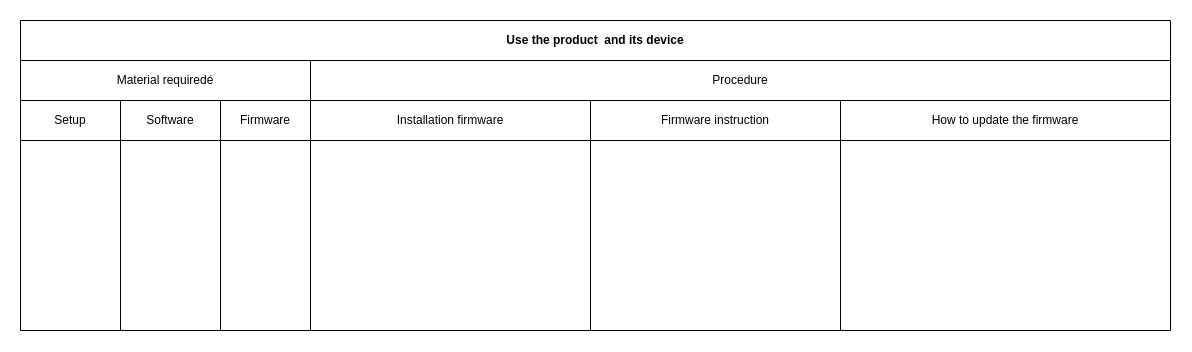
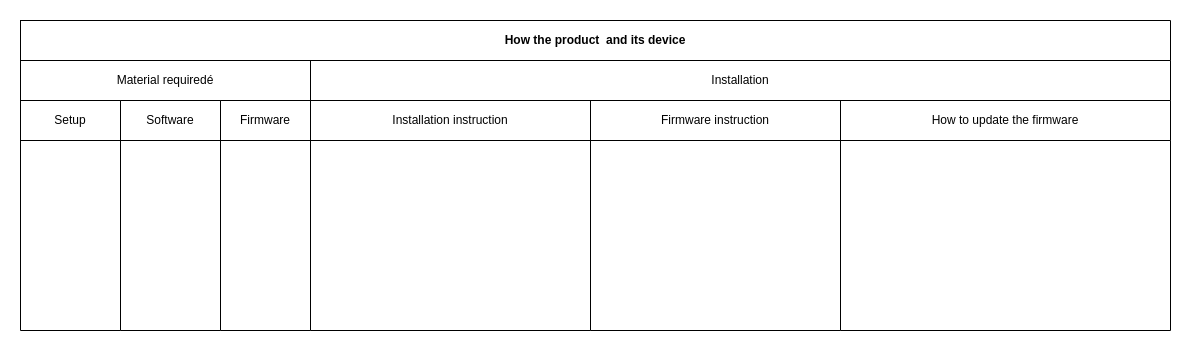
  <mxCell id="0" />
  <mxCell id="1" parent="0" />
  <mxCell id="2" value="" style="shape=table;startSize=0;container=1;collapsible=0;childLayout=tableLayout;" parent="1" vertex="1"><mxGeometry x="20" y="20" width="1150" height="40" as="geometry" /></mxCell>
  <mxCell id="3" value="" style="shape=partialRectangle;collapsible=0;dropTarget=0;pointerEvents=0;fillColor=none;top=0;left=0;bottom=0;right=0;points=[[0,0.5],[1,0.5]];portConstraint=eastwest;" parent="2" vertex="1"><mxGeometry width="1150" height="40" as="geometry" /></mxCell>
- <mxCell id="4" value="&lt;b&gt;Use the product&amp;nbsp; and its device&lt;/b&gt;" style="shape=partialRectangle;html=1;whiteSpace=wrap;connectable=0;overflow=hidden;fillColor=none;top=0;left=0;bottom=0;right=0;pointerEvents=1;" parent="3" vertex="1"><mxGeometry width="1150" height="40" as="geometry" /></mxCell>
+ <mxCell id="4" value="&lt;b&gt;How the product&amp;nbsp; and its device&lt;/b&gt;" style="shape=partialRectangle;html=1;whiteSpace=wrap;connectable=0;overflow=hidden;fillColor=none;top=0;left=0;bottom=0;right=0;pointerEvents=1;" parent="3" vertex="1"><mxGeometry width="1150" height="40" as="geometry" /></mxCell>
  <mxCell id="5" value="" style="shape=table;startSize=0;container=1;collapsible=0;childLayout=tableLayout;" parent="1" vertex="1"><mxGeometry x="20" y="60" width="290" height="40" as="geometry" /></mxCell>
  <mxCell id="6" value="" style="shape=partialRectangle;collapsible=0;dropTarget=0;pointerEvents=0;fillColor=none;top=0;left=0;bottom=0;right=0;points=[[0,0.5],[1,0.5]];portConstraint=eastwest;" parent="5" vertex="1"><mxGeometry width="290" height="40" as="geometry" /></mxCell>
  <mxCell id="7" value="Material requiredé" style="shape=partialRectangle;html=1;whiteSpace=wrap;connectable=0;overflow=hidden;fillColor=none;top=0;left=0;bottom=0;right=0;pointerEvents=1;" parent="6" vertex="1"><mxGeometry width="290" height="40" as="geometry" /></mxCell>
  <mxCell id="8" value="" style="shape=table;startSize=0;container=1;collapsible=0;childLayout=tableLayout;" parent="1" vertex="1"><mxGeometry x="220" y="100" width="90" height="40" as="geometry" /></mxCell>
  <mxCell id="9" value="" style="shape=partialRectangle;collapsible=0;dropTarget=0;pointerEvents=0;fillColor=none;top=0;left=0;bottom=0;right=0;points=[[0,0.5],[1,0.5]];portConstraint=eastwest;" parent="8" vertex="1"><mxGeometry width="90" height="40" as="geometry" /></mxCell>
  <mxCell id="10" value="Firmware" style="shape=partialRectangle;html=1;whiteSpace=wrap;connectable=0;overflow=hidden;fillColor=none;top=0;left=0;bottom=0;right=0;pointerEvents=1;" parent="9" vertex="1"><mxGeometry width="90" height="40" as="geometry" /></mxCell>
  <mxCell id="11" value="" style="shape=table;startSize=0;container=1;collapsible=0;childLayout=tableLayout;" parent="1" vertex="1"><mxGeometry x="120" y="100" width="100" height="40" as="geometry" /></mxCell>
  <mxCell id="12" value="" style="shape=partialRectangle;collapsible=0;dropTarget=0;pointerEvents=0;fillColor=none;top=0;left=0;bottom=0;right=0;points=[[0,0.5],[1,0.5]];portConstraint=eastwest;" parent="11" vertex="1"><mxGeometry width="100" height="40" as="geometry" /></mxCell>
  <mxCell id="13" value="Software" style="shape=partialRectangle;html=1;whiteSpace=wrap;connectable=0;overflow=hidden;fillColor=none;top=0;left=0;bottom=0;right=0;pointerEvents=1;" parent="12" vertex="1"><mxGeometry width="100" height="40" as="geometry" /></mxCell>
  <mxCell id="14" value="" style="shape=table;startSize=0;container=1;collapsible=0;childLayout=tableLayout;" parent="1" vertex="1"><mxGeometry x="20" y="100" width="100" height="40" as="geometry" /></mxCell>
  <mxCell id="15" value="" style="shape=partialRectangle;collapsible=0;dropTarget=0;pointerEvents=0;fillColor=none;top=0;left=0;bottom=0;right=0;points=[[0,0.5],[1,0.5]];portConstraint=eastwest;" parent="14" vertex="1"><mxGeometry width="100" height="40" as="geometry" /></mxCell>
  <mxCell id="16" value="Setup" style="shape=partialRectangle;html=1;whiteSpace=wrap;connectable=0;overflow=hidden;fillColor=none;top=0;left=0;bottom=0;right=0;pointerEvents=1;" parent="15" vertex="1"><mxGeometry width="100" height="40" as="geometry" /></mxCell>
  <mxCell id="17" value="" style="shape=table;startSize=0;container=1;collapsible=0;childLayout=tableLayout;" parent="1" vertex="1"><mxGeometry x="310" y="60" width="860" height="40" as="geometry" /></mxCell>
  <mxCell id="18" value="" style="shape=partialRectangle;collapsible=0;dropTarget=0;pointerEvents=0;fillColor=none;top=0;left=0;bottom=0;right=0;points=[[0,0.5],[1,0.5]];portConstraint=eastwest;" parent="17" vertex="1"><mxGeometry width="860" height="40" as="geometry" /></mxCell>
- <mxCell id="19" value="Procedure" style="shape=partialRectangle;html=1;whiteSpace=wrap;connectable=0;overflow=hidden;fillColor=none;top=0;left=0;bottom=0;right=0;pointerEvents=1;" parent="18" vertex="1"><mxGeometry width="860" height="40" as="geometry" /></mxCell>
+ <mxCell id="19" value="Installation" style="shape=partialRectangle;html=1;whiteSpace=wrap;connectable=0;overflow=hidden;fillColor=none;top=0;left=0;bottom=0;right=0;pointerEvents=1;" parent="18" vertex="1"><mxGeometry width="860" height="40" as="geometry" /></mxCell>
  <mxCell id="20" value="" style="shape=table;startSize=0;container=1;collapsible=0;childLayout=tableLayout;" parent="1" vertex="1"><mxGeometry x="310" y="100" width="280" height="40" as="geometry" /></mxCell>
  <mxCell id="21" value="" style="shape=partialRectangle;collapsible=0;dropTarget=0;pointerEvents=0;fillColor=none;top=0;left=0;bottom=0;right=0;points=[[0,0.5],[1,0.5]];portConstraint=eastwest;" parent="20" vertex="1"><mxGeometry width="280" height="40" as="geometry" /></mxCell>
- <mxCell id="22" value="Installation firmware" style="shape=partialRectangle;html=1;whiteSpace=wrap;connectable=0;overflow=hidden;fillColor=none;top=0;left=0;bottom=0;right=0;pointerEvents=1;" parent="21" vertex="1"><mxGeometry width="280" height="40" as="geometry" /></mxCell>
+ <mxCell id="22" value="Installation instruction" style="shape=partialRectangle;html=1;whiteSpace=wrap;connectable=0;overflow=hidden;fillColor=none;top=0;left=0;bottom=0;right=0;pointerEvents=1;" parent="21" vertex="1"><mxGeometry width="280" height="40" as="geometry" /></mxCell>
  <mxCell id="23" value="" style="shape=table;startSize=0;container=1;collapsible=0;childLayout=tableLayout;" parent="1" vertex="1"><mxGeometry x="590" y="100" width="250" height="40" as="geometry" /></mxCell>
  <mxCell id="24" value="" style="shape=partialRectangle;collapsible=0;dropTarget=0;pointerEvents=0;fillColor=none;top=0;left=0;bottom=0;right=0;points=[[0,0.5],[1,0.5]];portConstraint=eastwest;" parent="23" vertex="1"><mxGeometry width="250" height="40" as="geometry" /></mxCell>
  <mxCell id="25" value="Firmware instruction" style="shape=partialRectangle;html=1;whiteSpace=wrap;connectable=0;overflow=hidden;fillColor=none;top=0;left=0;bottom=0;right=0;pointerEvents=1;" parent="24" vertex="1"><mxGeometry width="250" height="40" as="geometry" /></mxCell>
  <mxCell id="26" value="" style="shape=table;startSize=0;container=1;collapsible=0;childLayout=tableLayout;" parent="1" vertex="1"><mxGeometry x="840" y="100" width="330" height="40" as="geometry" /></mxCell>
  <mxCell id="27" value="" style="shape=partialRectangle;collapsible=0;dropTarget=0;pointerEvents=0;fillColor=none;top=0;left=0;bottom=0;right=0;points=[[0,0.5],[1,0.5]];portConstraint=eastwest;" parent="26" vertex="1"><mxGeometry width="330" height="40" as="geometry" /></mxCell>
  <mxCell id="28" value="How to update the firmware" style="shape=partialRectangle;html=1;whiteSpace=wrap;connectable=0;overflow=hidden;fillColor=none;top=0;left=0;bottom=0;right=0;pointerEvents=1;" parent="27" vertex="1"><mxGeometry width="330" height="40" as="geometry" /></mxCell>
  <mxCell id="29" value="" style="shape=table;startSize=0;container=1;collapsible=0;childLayout=tableLayout;" parent="1" vertex="1"><mxGeometry x="20" y="140" width="100" height="190" as="geometry" /></mxCell>
  <mxCell id="30" value="" style="shape=partialRectangle;collapsible=0;dropTarget=0;pointerEvents=0;fillColor=none;top=0;left=0;bottom=0;right=0;points=[[0,0.5],[1,0.5]];portConstraint=eastwest;" parent="29" vertex="1"><mxGeometry width="100" height="190" as="geometry" /></mxCell>
  <mxCell id="31" value="" style="shape=partialRectangle;html=1;whiteSpace=wrap;connectable=0;overflow=hidden;fillColor=none;top=0;left=0;bottom=0;right=0;pointerEvents=1;" parent="30" vertex="1"><mxGeometry width="100" height="190" as="geometry" /></mxCell>
  <mxCell id="32" value="" style="shape=table;startSize=0;container=1;collapsible=0;childLayout=tableLayout;" parent="1" vertex="1"><mxGeometry x="120" y="140" width="100" height="190" as="geometry" /></mxCell>
  <mxCell id="33" value="" style="shape=partialRectangle;collapsible=0;dropTarget=0;pointerEvents=0;fillColor=none;top=0;left=0;bottom=0;right=0;points=[[0,0.5],[1,0.5]];portConstraint=eastwest;" parent="32" vertex="1"><mxGeometry width="100" height="190" as="geometry" /></mxCell>
  <mxCell id="34" value="" style="shape=partialRectangle;html=1;whiteSpace=wrap;connectable=0;overflow=hidden;fillColor=none;top=0;left=0;bottom=0;right=0;pointerEvents=1;" parent="33" vertex="1"><mxGeometry width="100" height="190" as="geometry" /></mxCell>
  <mxCell id="35" value="" style="shape=table;startSize=0;container=1;collapsible=0;childLayout=tableLayout;" parent="1" vertex="1"><mxGeometry x="220" y="140" width="90" height="190" as="geometry" /></mxCell>
  <mxCell id="36" value="" style="shape=partialRectangle;collapsible=0;dropTarget=0;pointerEvents=0;fillColor=none;top=0;left=0;bottom=0;right=0;points=[[0,0.5],[1,0.5]];portConstraint=eastwest;" parent="35" vertex="1"><mxGeometry width="90" height="190" as="geometry" /></mxCell>
  <mxCell id="37" value="" style="shape=partialRectangle;html=1;whiteSpace=wrap;connectable=0;overflow=hidden;fillColor=none;top=0;left=0;bottom=0;right=0;pointerEvents=1;" parent="36" vertex="1"><mxGeometry width="90" height="190" as="geometry" /></mxCell>
  <mxCell id="38" value="" style="shape=table;startSize=0;container=1;collapsible=0;childLayout=tableLayout;" parent="1" vertex="1"><mxGeometry x="310" y="140" width="280" height="190" as="geometry" /></mxCell>
  <mxCell id="39" value="" style="shape=partialRectangle;collapsible=0;dropTarget=0;pointerEvents=0;fillColor=none;top=0;left=0;bottom=0;right=0;points=[[0,0.5],[1,0.5]];portConstraint=eastwest;" parent="38" vertex="1"><mxGeometry width="280" height="190" as="geometry" /></mxCell>
  <mxCell id="40" value="" style="shape=partialRectangle;html=1;whiteSpace=wrap;connectable=0;overflow=hidden;fillColor=none;top=0;left=0;bottom=0;right=0;pointerEvents=1;" parent="39" vertex="1"><mxGeometry width="280" height="190" as="geometry" /></mxCell>
  <mxCell id="41" value="" style="shape=table;startSize=0;container=1;collapsible=0;childLayout=tableLayout;" parent="1" vertex="1"><mxGeometry x="590" y="140" width="250" height="190" as="geometry" /></mxCell>
  <mxCell id="42" value="" style="shape=partialRectangle;collapsible=0;dropTarget=0;pointerEvents=0;fillColor=none;top=0;left=0;bottom=0;right=0;points=[[0,0.5],[1,0.5]];portConstraint=eastwest;" parent="41" vertex="1"><mxGeometry width="250" height="190" as="geometry" /></mxCell>
  <mxCell id="43" value="" style="shape=partialRectangle;html=1;whiteSpace=wrap;connectable=0;overflow=hidden;fillColor=none;top=0;left=0;bottom=0;right=0;pointerEvents=1;" parent="42" vertex="1"><mxGeometry width="250" height="190" as="geometry" /></mxCell>
  <mxCell id="44" value="" style="shape=table;startSize=0;container=1;collapsible=0;childLayout=tableLayout;" parent="1" vertex="1"><mxGeometry x="840" y="140" width="330" height="190" as="geometry" /></mxCell>
  <mxCell id="45" value="" style="shape=partialRectangle;collapsible=0;dropTarget=0;pointerEvents=0;fillColor=none;top=0;left=0;bottom=0;right=0;points=[[0,0.5],[1,0.5]];portConstraint=eastwest;" parent="44" vertex="1"><mxGeometry width="330" height="190" as="geometry" /></mxCell>
  <mxCell id="46" value="" style="shape=partialRectangle;html=1;whiteSpace=wrap;connectable=0;overflow=hidden;fillColor=none;top=0;left=0;bottom=0;right=0;pointerEvents=1;" parent="45" vertex="1"><mxGeometry width="330" height="190" as="geometry" /></mxCell>
